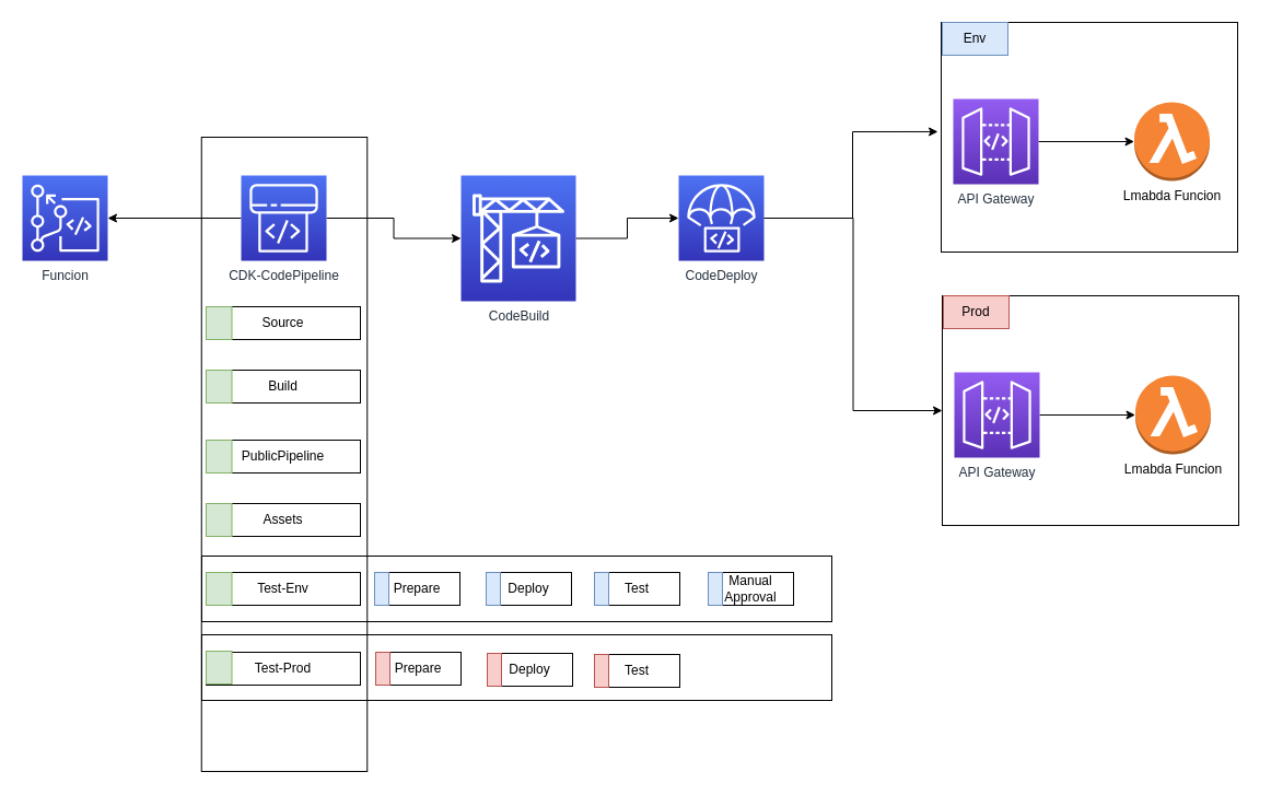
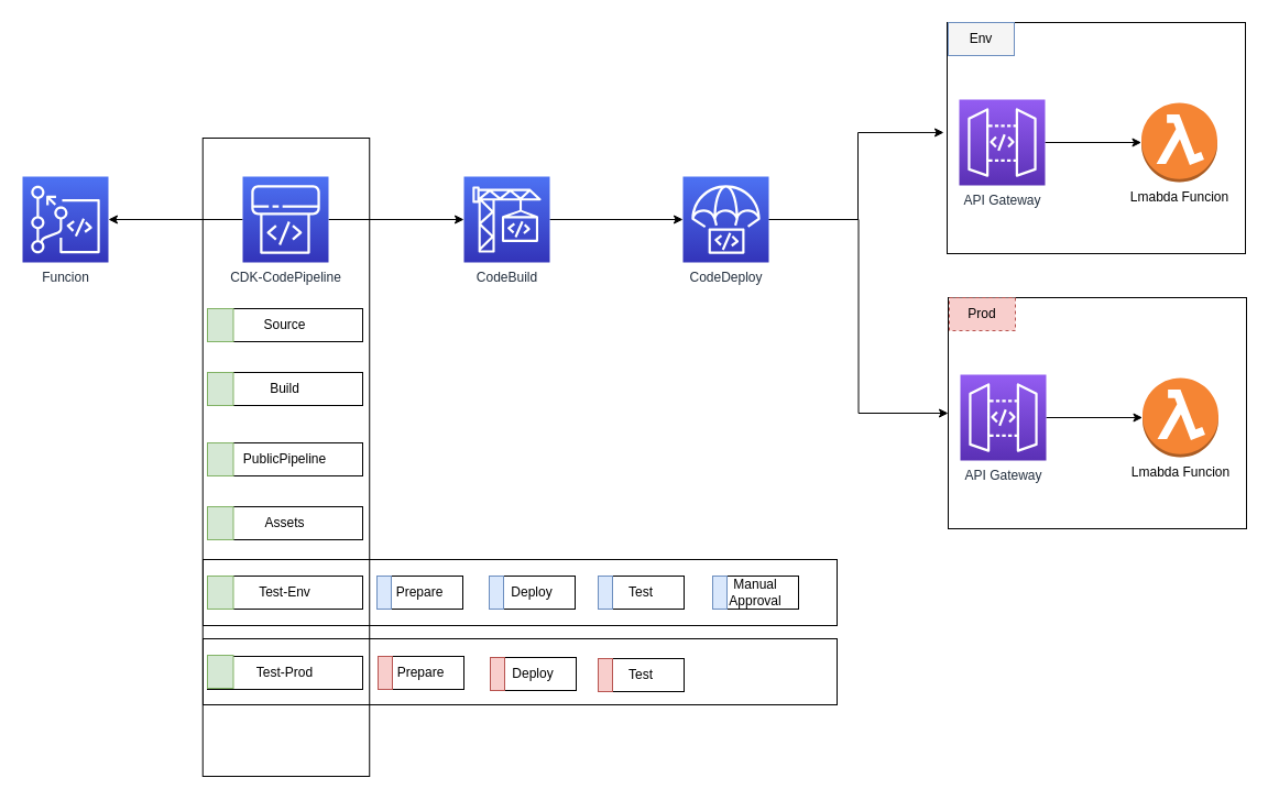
  <mxCell id="0" />
  <mxCell id="1" parent="0" />
  <mxCell id="2" value="" style="rounded=0;whiteSpace=wrap;html=1;fillColor=none;" vertex="1" parent="1"><mxGeometry x="184" y="580" width="576" height="60" as="geometry" /></mxCell>
  <mxCell id="3" value="" style="group" vertex="1" connectable="0" parent="1"><mxGeometry x="720" y="130" width="420" height="210" as="geometry" /></mxCell>
  <mxCell id="4" value="" style="group" vertex="1" connectable="0" parent="3"><mxGeometry x="140" y="-110" width="271" height="210" as="geometry" /></mxCell>
  <mxCell id="5" value="" style="rounded=0;whiteSpace=wrap;html=1;fillColor=none;" vertex="1" parent="4"><mxGeometry width="271" height="210" as="geometry" /></mxCell>
- <mxCell id="6" value="Env" style="rounded=0;whiteSpace=wrap;html=1;fillColor=#dae8fc;strokeColor=#6c8ebf;" vertex="1" parent="4"><mxGeometry x="1" width="60" height="30" as="geometry" /></mxCell>
+ <mxCell id="6" value="Env" style="rounded=0;whiteSpace=wrap;html=1;fillColor=#f5f5f5;strokeColor=#6c8ebf;" vertex="1" parent="4"><mxGeometry x="1" width="60" height="30" as="geometry" /></mxCell>
  <mxCell id="7" value="Lmabda Funcion" style="outlineConnect=0;dashed=0;verticalLabelPosition=bottom;verticalAlign=top;align=center;html=1;shape=mxgraph.aws3.lambda_function;fillColor=#F58534;gradientColor=none;" vertex="1" parent="4"><mxGeometry x="176.5" y="73" width="69" height="72" as="geometry" /></mxCell>
  <mxCell id="8" value="" style="rounded=0;whiteSpace=wrap;html=1;fillColor=none;" vertex="1" parent="1"><mxGeometry x="184" y="508" width="576" height="60" as="geometry" /></mxCell>
  <mxCell id="9" style="edgeStyle=orthogonalEdgeStyle;rounded=0;orthogonalLoop=1;jettySize=auto;html=1;entryX=0;entryY=0.5;entryDx=0;entryDy=0;entryPerimeter=0;" edge="1" parent="1" source="10" target="7"><mxGeometry relative="1" as="geometry" /></mxCell>
  <mxCell id="10" value="API Gateway" style="points=[[0,0,0],[0.25,0,0],[0.5,0,0],[0.75,0,0],[1,0,0],[0,1,0],[0.25,1,0],[0.5,1,0],[0.75,1,0],[1,1,0],[0,0.25,0],[0,0.5,0],[0,0.75,0],[1,0.25,0],[1,0.5,0],[1,0.75,0]];outlineConnect=0;fontColor=#232F3E;gradientColor=#945DF2;gradientDirection=north;fillColor=#5A30B5;strokeColor=#ffffff;dashed=0;verticalLabelPosition=bottom;verticalAlign=top;align=center;html=1;fontSize=12;fontStyle=0;aspect=fixed;shape=mxgraph.aws4.resourceIcon;resIcon=mxgraph.aws4.api_gateway;" vertex="1" parent="1"><mxGeometry x="871" y="90" width="78" height="78" as="geometry" /></mxCell>
  <mxCell id="11" style="edgeStyle=orthogonalEdgeStyle;rounded=0;orthogonalLoop=1;jettySize=auto;html=1;" edge="1" parent="1" source="20" target="17"><mxGeometry relative="1" as="geometry" /></mxCell>
  <mxCell id="12" style="edgeStyle=orthogonalEdgeStyle;rounded=0;orthogonalLoop=1;jettySize=auto;html=1;entryX=-0.011;entryY=0.476;entryDx=0;entryDy=0;entryPerimeter=0;" edge="1" parent="1" source="14" target="5"><mxGeometry relative="1" as="geometry" /></mxCell>
  <mxCell id="13" style="edgeStyle=orthogonalEdgeStyle;rounded=0;orthogonalLoop=1;jettySize=auto;html=1;entryX=0;entryY=0.5;entryDx=0;entryDy=0;" edge="1" parent="1" source="14" target="61"><mxGeometry relative="1" as="geometry"><mxPoint x="810" y="443" as="targetPoint" /></mxGeometry></mxCell>
  <mxCell id="14" value="CodeDeploy" style="points=[[0,0,0],[0.25,0,0],[0.5,0,0],[0.75,0,0],[1,0,0],[0,1,0],[0.25,1,0],[0.5,1,0],[0.75,1,0],[1,1,0],[0,0.25,0],[0,0.5,0],[0,0.75,0],[1,0.25,0],[1,0.5,0],[1,0.75,0]];outlineConnect=0;fontColor=#232F3E;gradientColor=#4D72F3;gradientDirection=north;fillColor=#3334B9;strokeColor=#ffffff;dashed=0;verticalLabelPosition=bottom;verticalAlign=top;align=center;html=1;fontSize=12;fontStyle=0;aspect=fixed;shape=mxgraph.aws4.resourceIcon;resIcon=mxgraph.aws4.codedeploy;" vertex="1" parent="1"><mxGeometry x="620" y="160" width="78" height="78" as="geometry" /></mxCell>
  <mxCell id="15" style="edgeStyle=orthogonalEdgeStyle;rounded=0;orthogonalLoop=1;jettySize=auto;html=1;" edge="1" parent="1" source="16" target="14"><mxGeometry relative="1" as="geometry" /></mxCell>
- <mxCell id="16" value="CodeBuild" style="points=[[0,0,0],[0.25,0,0],[0.5,0,0],[0.75,0,0],[1,0,0],[0,1,0],[0.25,1,0],[0.5,1,0],[0.75,1,0],[1,1,0],[0,0.25,0],[0,0.5,0],[0,0.75,0],[1,0.25,0],[1,0.5,0],[1,0.75,0]];outlineConnect=0;fontColor=#232F3E;gradientColor=#4D72F3;gradientDirection=north;fillColor=#3334B9;strokeColor=#ffffff;dashed=0;verticalLabelPosition=bottom;verticalAlign=top;align=center;html=1;fontSize=12;fontStyle=0;aspect=fixed;shape=mxgraph.aws4.resourceIcon;resIcon=mxgraph.aws4.codebuild;" vertex="1" parent="1"><mxGeometry x="421" y="160" width="105" height="115" as="geometry" /></mxCell>
+ <mxCell id="16" value="CodeBuild" style="points=[[0,0,0],[0.25,0,0],[0.5,0,0],[0.75,0,0],[1,0,0],[0,1,0],[0.25,1,0],[0.5,1,0],[0.75,1,0],[1,1,0],[0,0.25,0],[0,0.5,0],[0,0.75,0],[1,0.25,0],[1,0.5,0],[1,0.75,0]];outlineConnect=0;fontColor=#232F3E;gradientColor=#4D72F3;gradientDirection=north;fillColor=#3334B9;strokeColor=#ffffff;dashed=0;verticalLabelPosition=bottom;verticalAlign=top;align=center;html=1;fontSize=12;fontStyle=0;aspect=fixed;shape=mxgraph.aws4.resourceIcon;resIcon=mxgraph.aws4.codebuild;" vertex="1" parent="1"><mxGeometry x="421" y="160" width="78" height="78" as="geometry" /></mxCell>
  <mxCell id="17" value="Funcion" style="points=[[0,0,0],[0.25,0,0],[0.5,0,0],[0.75,0,0],[1,0,0],[0,1,0],[0.25,1,0],[0.5,1,0],[0.75,1,0],[1,1,0],[0,0.25,0],[0,0.5,0],[0,0.75,0],[1,0.25,0],[1,0.5,0],[1,0.75,0]];outlineConnect=0;fontColor=#232F3E;gradientColor=#4D72F3;gradientDirection=north;fillColor=#3334B9;strokeColor=#ffffff;dashed=0;verticalLabelPosition=bottom;verticalAlign=top;align=center;html=1;fontSize=12;fontStyle=0;aspect=fixed;shape=mxgraph.aws4.resourceIcon;resIcon=mxgraph.aws4.codecommit;" vertex="1" parent="1"><mxGeometry x="20" y="160" width="78" height="78" as="geometry" /></mxCell>
  <mxCell id="18" value="" style="rounded=0;whiteSpace=wrap;html=1;fillColor=none;" vertex="1" parent="1"><mxGeometry x="183.75" y="125" width="151.5" height="580" as="geometry" /></mxCell>
  <mxCell id="19" style="edgeStyle=orthogonalEdgeStyle;rounded=0;orthogonalLoop=1;jettySize=auto;html=1;" edge="1" parent="1" source="20" target="16"><mxGeometry relative="1" as="geometry" /></mxCell>
  <mxCell id="20" value="CDK-CodePipeline" style="points=[[0,0,0],[0.25,0,0],[0.5,0,0],[0.75,0,0],[1,0,0],[0,1,0],[0.25,1,0],[0.5,1,0],[0.75,1,0],[1,1,0],[0,0.25,0],[0,0.5,0],[0,0.75,0],[1,0.25,0],[1,0.5,0],[1,0.75,0]];outlineConnect=0;fontColor=#232F3E;gradientColor=#4D72F3;gradientDirection=north;fillColor=#3334B9;strokeColor=#ffffff;dashed=0;verticalLabelPosition=bottom;verticalAlign=top;align=center;html=1;fontSize=12;fontStyle=0;aspect=fixed;shape=mxgraph.aws4.resourceIcon;resIcon=mxgraph.aws4.codepipeline;" vertex="1" parent="1"><mxGeometry x="220" y="160" width="78" height="78" as="geometry" /></mxCell>
  <mxCell id="21" value="" style="group" vertex="1" connectable="0" parent="1"><mxGeometry x="188" y="280" width="141" height="30" as="geometry" /></mxCell>
  <mxCell id="22" value="Source" style="rounded=0;whiteSpace=wrap;html=1;fillColor=none;" vertex="1" parent="21"><mxGeometry width="141" height="30" as="geometry" /></mxCell>
  <mxCell id="23" value="" style="rounded=0;whiteSpace=wrap;html=1;fillColor=#d5e8d4;strokeColor=#82b366;" vertex="1" parent="21"><mxGeometry width="23.5" height="30" as="geometry" /></mxCell>
  <mxCell id="24" value="" style="group" vertex="1" connectable="0" parent="1"><mxGeometry x="188" y="338" width="141" height="30" as="geometry" /></mxCell>
  <mxCell id="25" value="Build" style="rounded=0;whiteSpace=wrap;html=1;fillColor=none;" vertex="1" parent="24"><mxGeometry width="141" height="30" as="geometry" /></mxCell>
  <mxCell id="26" value="" style="rounded=0;whiteSpace=wrap;html=1;fillColor=#d5e8d4;strokeColor=#82b366;" vertex="1" parent="24"><mxGeometry width="23.5" height="30" as="geometry" /></mxCell>
  <mxCell id="27" value="" style="group" vertex="1" connectable="0" parent="1"><mxGeometry x="188" y="402" width="141" height="30" as="geometry" /></mxCell>
  <mxCell id="28" value="PublicPipeline" style="rounded=0;whiteSpace=wrap;html=1;fillColor=none;" vertex="1" parent="27"><mxGeometry width="141" height="30" as="geometry" /></mxCell>
  <mxCell id="29" value="" style="rounded=0;whiteSpace=wrap;html=1;fillColor=#d5e8d4;strokeColor=#82b366;" vertex="1" parent="27"><mxGeometry width="23.5" height="30" as="geometry" /></mxCell>
  <mxCell id="30" value="" style="group" vertex="1" connectable="0" parent="1"><mxGeometry x="188" y="460" width="141" height="30" as="geometry" /></mxCell>
  <mxCell id="31" value="Assets" style="rounded=0;whiteSpace=wrap;html=1;fillColor=none;" vertex="1" parent="30"><mxGeometry width="141" height="30" as="geometry" /></mxCell>
  <mxCell id="32" value="" style="rounded=0;whiteSpace=wrap;html=1;fillColor=#d5e8d4;strokeColor=#82b366;" vertex="1" parent="30"><mxGeometry width="23.5" height="30" as="geometry" /></mxCell>
  <mxCell id="33" value="" style="group" vertex="1" connectable="0" parent="1"><mxGeometry x="188" y="523" width="141" height="30" as="geometry" /></mxCell>
  <mxCell id="34" value="Test-Env" style="rounded=0;whiteSpace=wrap;html=1;fillColor=none;" vertex="1" parent="33"><mxGeometry width="141" height="30" as="geometry" /></mxCell>
  <mxCell id="35" value="" style="rounded=0;whiteSpace=wrap;html=1;fillColor=#d5e8d4;strokeColor=#82b366;" vertex="1" parent="33"><mxGeometry width="23.5" height="30" as="geometry" /></mxCell>
  <mxCell id="36" value="" style="group" vertex="1" connectable="0" parent="1"><mxGeometry x="342" y="523" width="78" height="30" as="geometry" /></mxCell>
  <mxCell id="37" value="Prepare" style="rounded=0;whiteSpace=wrap;html=1;fillColor=none;" vertex="1" parent="36"><mxGeometry width="78" height="30" as="geometry" /></mxCell>
  <mxCell id="38" value="" style="rounded=0;whiteSpace=wrap;html=1;fillColor=#dae8fc;strokeColor=#6c8ebf;" vertex="1" parent="36"><mxGeometry width="13" height="30" as="geometry" /></mxCell>
  <mxCell id="39" value="" style="group" vertex="1" connectable="0" parent="1"><mxGeometry x="444" y="523" width="78" height="30" as="geometry" /></mxCell>
  <mxCell id="40" value="Deploy" style="rounded=0;whiteSpace=wrap;html=1;fillColor=none;" vertex="1" parent="39"><mxGeometry width="78" height="30" as="geometry" /></mxCell>
  <mxCell id="41" value="" style="rounded=0;whiteSpace=wrap;html=1;fillColor=#dae8fc;strokeColor=#6c8ebf;" vertex="1" parent="39"><mxGeometry width="13" height="30" as="geometry" /></mxCell>
  <mxCell id="42" value="" style="group" vertex="1" connectable="0" parent="1"><mxGeometry x="543" y="523" width="78" height="30" as="geometry" /></mxCell>
  <mxCell id="43" value="Test" style="rounded=0;whiteSpace=wrap;html=1;fillColor=none;" vertex="1" parent="42"><mxGeometry width="78" height="30" as="geometry" /></mxCell>
  <mxCell id="44" value="" style="rounded=0;whiteSpace=wrap;html=1;fillColor=#dae8fc;strokeColor=#6c8ebf;" vertex="1" parent="42"><mxGeometry width="13" height="30" as="geometry" /></mxCell>
  <mxCell id="45" value="" style="group" vertex="1" connectable="0" parent="1"><mxGeometry x="647" y="523" width="78" height="30" as="geometry" /></mxCell>
  <mxCell id="46" value="Manual Approval" style="rounded=0;whiteSpace=wrap;html=1;fillColor=none;" vertex="1" parent="45"><mxGeometry width="78" height="30" as="geometry" /></mxCell>
  <mxCell id="47" value="" style="rounded=0;whiteSpace=wrap;html=1;fillColor=#dae8fc;strokeColor=#6c8ebf;" vertex="1" parent="45"><mxGeometry width="13" height="30" as="geometry" /></mxCell>
  <mxCell id="48" value="" style="group" vertex="1" connectable="0" parent="1"><mxGeometry x="188" y="595" width="141" height="30" as="geometry" /></mxCell>
  <mxCell id="49" value="Test-Prod" style="rounded=0;whiteSpace=wrap;html=1;fillColor=none;" vertex="1" parent="48"><mxGeometry y="1" width="141" height="30" as="geometry" /></mxCell>
  <mxCell id="50" value="" style="rounded=0;whiteSpace=wrap;html=1;fillColor=#d5e8d4;strokeColor=#82b366;" vertex="1" parent="48"><mxGeometry width="23.5" height="30" as="geometry" /></mxCell>
  <mxCell id="51" value="" style="group" vertex="1" connectable="0" parent="1"><mxGeometry x="343" y="596" width="78" height="30" as="geometry" /></mxCell>
  <mxCell id="52" value="Prepare" style="rounded=0;whiteSpace=wrap;html=1;fillColor=none;" vertex="1" parent="51"><mxGeometry width="78" height="30" as="geometry" /></mxCell>
  <mxCell id="53" value="" style="rounded=0;whiteSpace=wrap;html=1;fillColor=#f8cecc;strokeColor=#b85450;" vertex="1" parent="51"><mxGeometry width="13" height="30" as="geometry" /></mxCell>
  <mxCell id="54" value="" style="group" vertex="1" connectable="0" parent="1"><mxGeometry x="445" y="597" width="78" height="30" as="geometry" /></mxCell>
  <mxCell id="55" value="Deploy" style="rounded=0;whiteSpace=wrap;html=1;fillColor=none;" vertex="1" parent="54"><mxGeometry width="78" height="30" as="geometry" /></mxCell>
  <mxCell id="56" value="" style="rounded=0;whiteSpace=wrap;html=1;fillColor=#f8cecc;strokeColor=#b85450;" vertex="1" parent="54"><mxGeometry width="13" height="30" as="geometry" /></mxCell>
  <mxCell id="57" value="" style="group" vertex="1" connectable="0" parent="1"><mxGeometry x="543" y="598" width="78" height="30" as="geometry" /></mxCell>
  <mxCell id="58" value="Test" style="rounded=0;whiteSpace=wrap;html=1;fillColor=none;" vertex="1" parent="57"><mxGeometry width="78" height="30" as="geometry" /></mxCell>
  <mxCell id="59" value="" style="rounded=0;whiteSpace=wrap;html=1;fillColor=#f8cecc;strokeColor=#b85450;" vertex="1" parent="57"><mxGeometry width="13" height="30" as="geometry" /></mxCell>
  <mxCell id="60" value="" style="group" vertex="1" connectable="0" parent="1"><mxGeometry x="861" y="270" width="271" height="210" as="geometry" /></mxCell>
  <mxCell id="61" value="" style="rounded=0;whiteSpace=wrap;html=1;fillColor=none;" vertex="1" parent="60"><mxGeometry width="271" height="210" as="geometry" /></mxCell>
- <mxCell id="62" value="Prod" style="rounded=0;whiteSpace=wrap;html=1;fillColor=#f8cecc;strokeColor=#b85450;" vertex="1" parent="60"><mxGeometry x="1" width="60" height="30" as="geometry" /></mxCell>
+ <mxCell id="62" value="Prod" style="rounded=0;whiteSpace=wrap;html=1;fillColor=#f8cecc;strokeColor=#b85450;dashed=1;" vertex="1" parent="60"><mxGeometry x="1" width="60" height="30" as="geometry" /></mxCell>
  <mxCell id="63" value="Lmabda Funcion" style="outlineConnect=0;dashed=0;verticalLabelPosition=bottom;verticalAlign=top;align=center;html=1;shape=mxgraph.aws3.lambda_function;fillColor=#F58534;gradientColor=none;" vertex="1" parent="60"><mxGeometry x="176.5" y="73" width="69" height="72" as="geometry" /></mxCell>
  <mxCell id="64" style="edgeStyle=orthogonalEdgeStyle;rounded=0;orthogonalLoop=1;jettySize=auto;html=1;entryX=0;entryY=0.5;entryDx=0;entryDy=0;entryPerimeter=0;" edge="1" parent="60" source="65" target="63"><mxGeometry relative="1" as="geometry" /></mxCell>
  <mxCell id="65" value="API Gateway" style="points=[[0,0,0],[0.25,0,0],[0.5,0,0],[0.75,0,0],[1,0,0],[0,1,0],[0.25,1,0],[0.5,1,0],[0.75,1,0],[1,1,0],[0,0.25,0],[0,0.5,0],[0,0.75,0],[1,0.25,0],[1,0.5,0],[1,0.75,0]];outlineConnect=0;fontColor=#232F3E;gradientColor=#945DF2;gradientDirection=north;fillColor=#5A30B5;strokeColor=#ffffff;dashed=0;verticalLabelPosition=bottom;verticalAlign=top;align=center;html=1;fontSize=12;fontStyle=0;aspect=fixed;shape=mxgraph.aws4.resourceIcon;resIcon=mxgraph.aws4.api_gateway;" vertex="1" parent="60"><mxGeometry x="11" y="70" width="78" height="78" as="geometry" /></mxCell>
